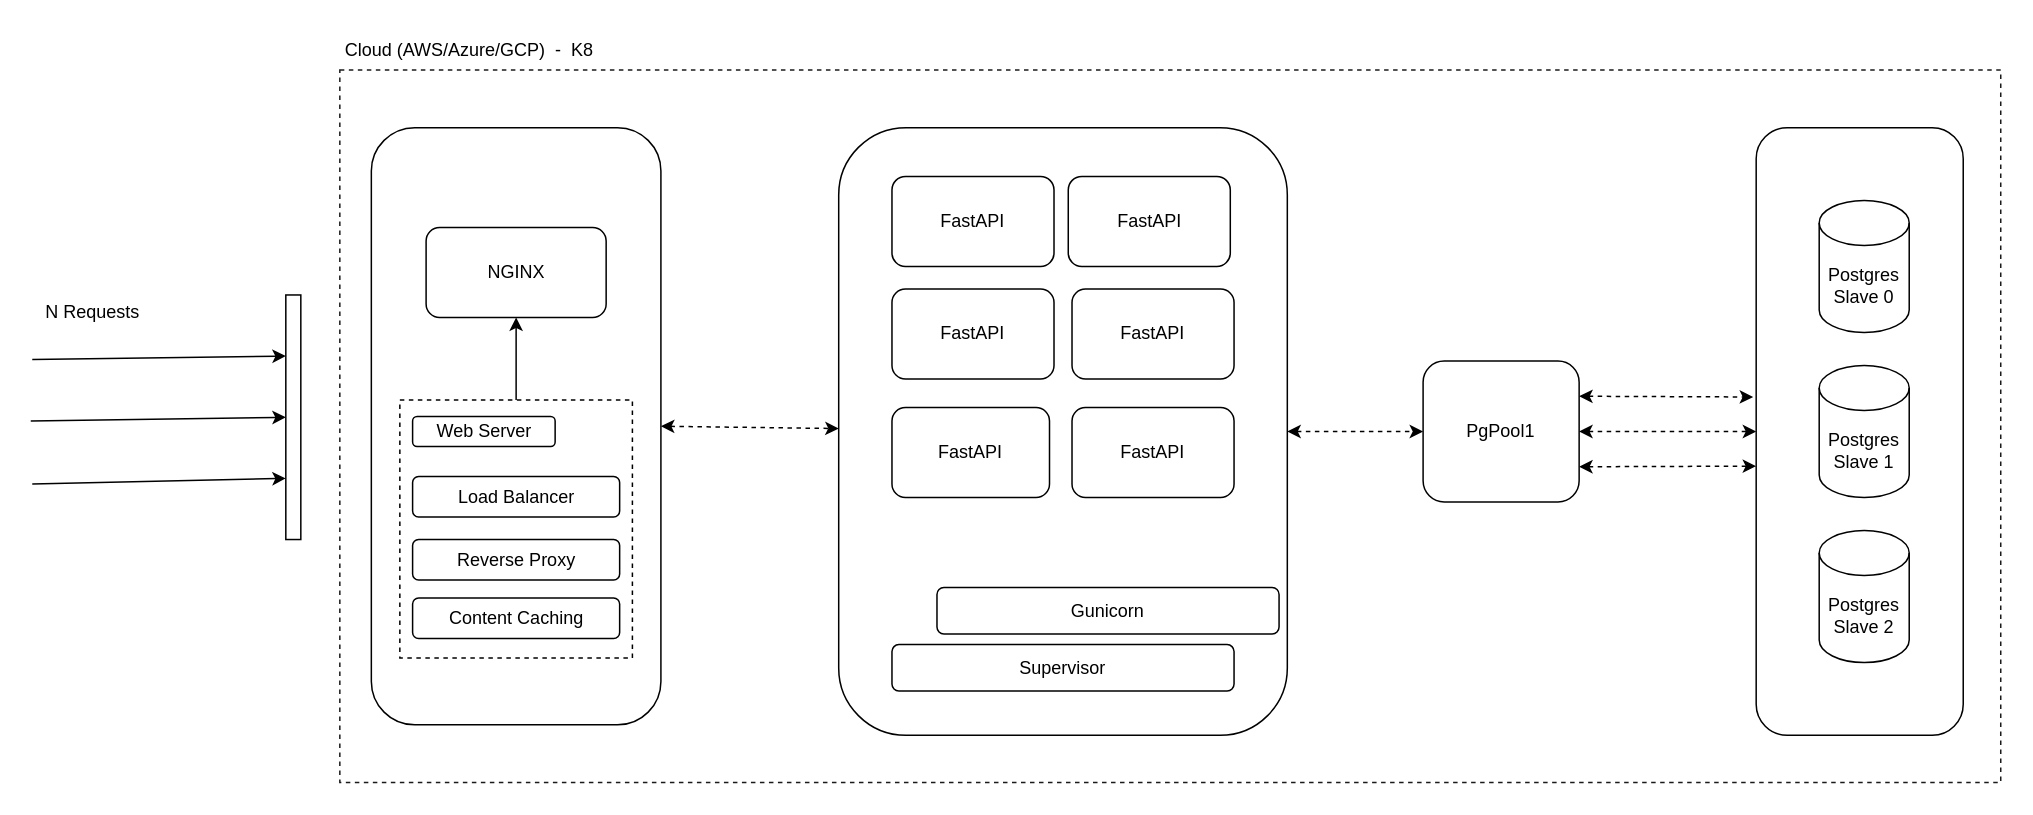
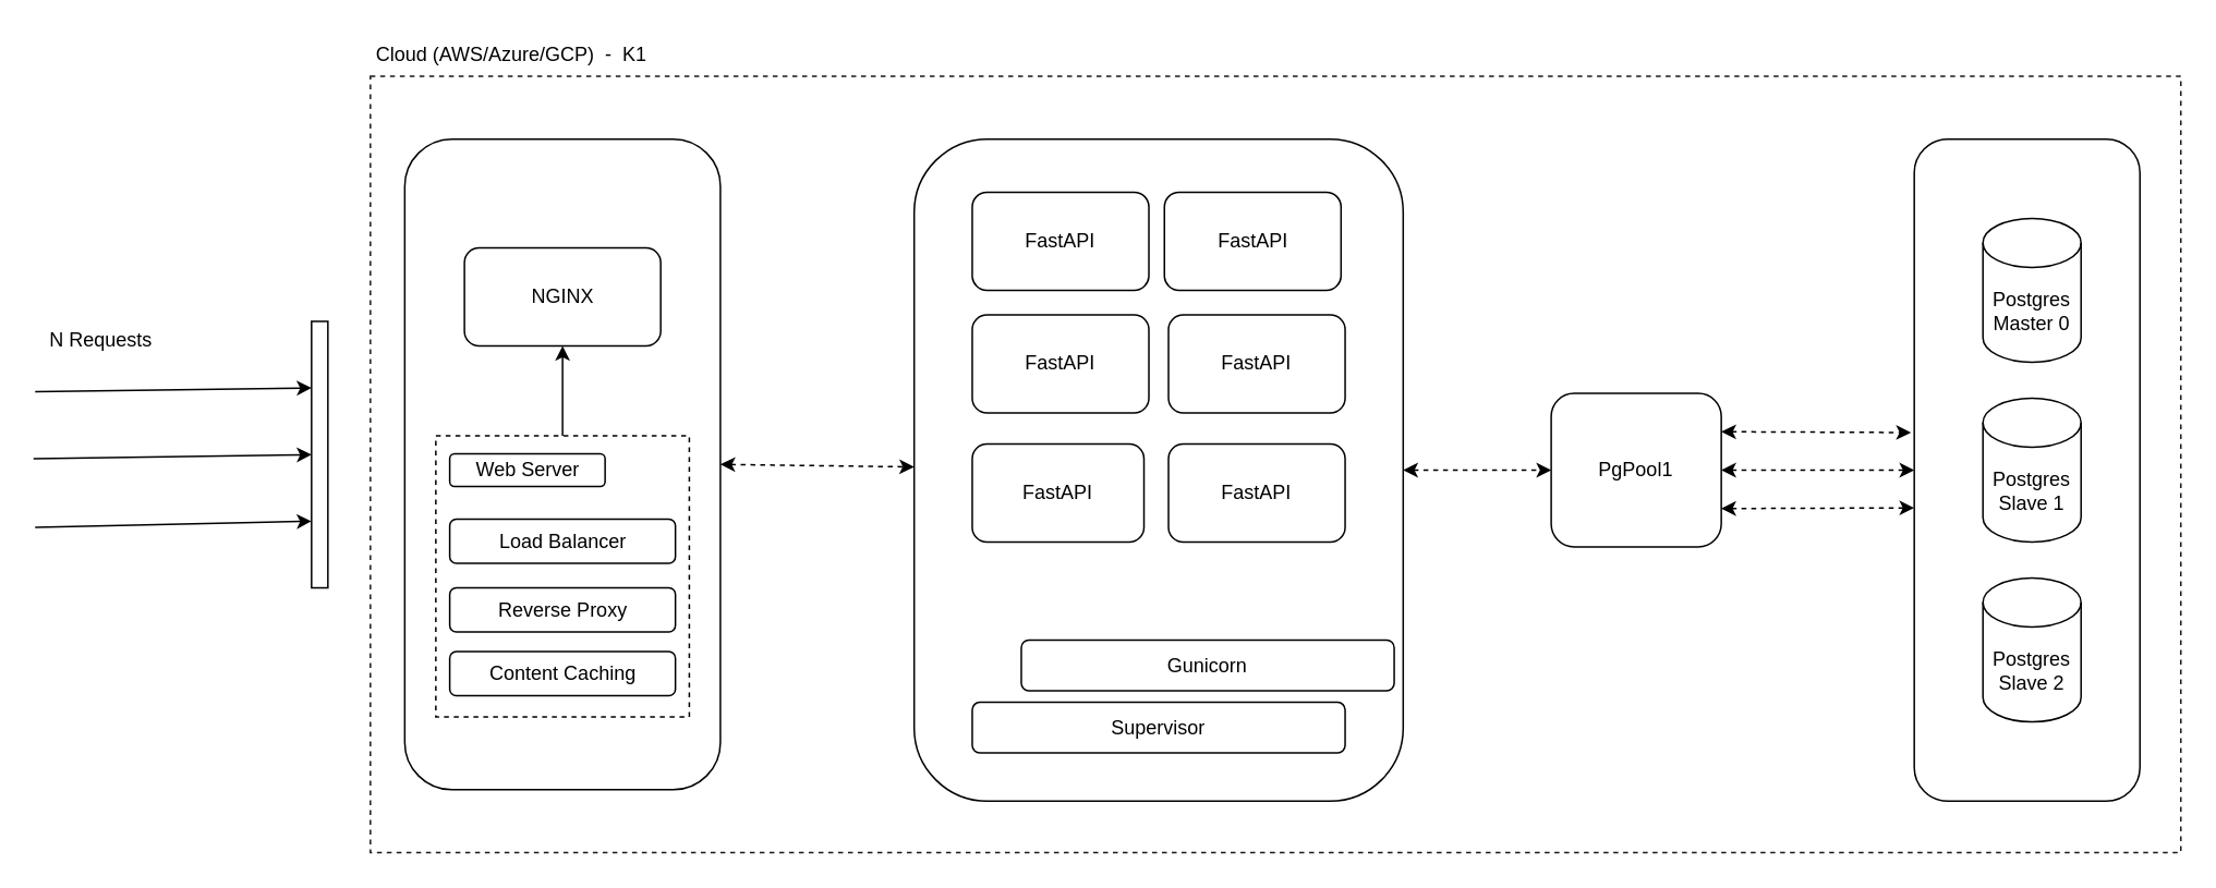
  <mxCell id="0" />
  <mxCell id="1" parent="0" />
  <mxCell id="2" style="edgeStyle=none;html=1;exitX=0.5;exitY=1;exitDx=0;exitDy=0;movable=0;resizable=0;rotatable=0;deletable=0;editable=0;connectable=0;locked=1;" parent="1" source="3" edge="1"><mxGeometry relative="1" as="geometry"><mxPoint x="707" y="464.6" as="targetPoint" /></mxGeometry></mxCell>
  <mxCell id="3" value="" style="rounded=0;whiteSpace=wrap;html=1;dashed=1;movable=0;resizable=0;rotatable=0;deletable=0;editable=0;connectable=0;locked=1;strokeColor=#1A1A1A;" parent="1" vertex="1"><mxGeometry x="226" y="46" width="1107" height="475" as="geometry" /></mxCell>
  <mxCell id="4" value="NGINX" style="rounded=1;whiteSpace=wrap;html=1;movable=0;resizable=0;rotatable=0;deletable=0;editable=0;connectable=0;locked=1;" parent="1" vertex="1"><mxGeometry x="283.5" y="151" width="120" height="60" as="geometry" /></mxCell>
  <mxCell id="5" value="FastAPI" style="rounded=1;whiteSpace=wrap;html=1;movable=0;resizable=0;rotatable=0;deletable=0;editable=0;connectable=0;locked=1;" parent="1" vertex="1"><mxGeometry x="594" y="271" width="105" height="60" as="geometry" /></mxCell>
  <mxCell id="6" value="FastAPI" style="rounded=1;whiteSpace=wrap;html=1;movable=0;resizable=0;rotatable=0;deletable=0;editable=0;connectable=0;locked=1;" parent="1" vertex="1"><mxGeometry x="714" y="271" width="108" height="60" as="geometry" /></mxCell>
- <mxCell id="7" value="Postgres&lt;br&gt;Slave 0" style="shape=cylinder3;whiteSpace=wrap;html=1;boundedLbl=1;backgroundOutline=1;size=15;movable=0;resizable=0;rotatable=0;deletable=0;editable=0;connectable=0;locked=1;" parent="1" vertex="1"><mxGeometry x="1212" y="133" width="60" height="88" as="geometry" /></mxCell>
+ <mxCell id="7" value="Postgres&lt;br&gt;Master 0" style="shape=cylinder3;whiteSpace=wrap;html=1;boundedLbl=1;backgroundOutline=1;size=15;movable=0;resizable=0;rotatable=0;deletable=0;editable=0;connectable=0;locked=1;" parent="1" vertex="1"><mxGeometry x="1212" y="133" width="60" height="88" as="geometry" /></mxCell>
  <mxCell id="8" value="Gunicorn" style="rounded=1;whiteSpace=wrap;html=1;movable=0;resizable=0;rotatable=0;deletable=0;editable=0;connectable=0;locked=1;" parent="1" vertex="1"><mxGeometry x="624" y="391" width="228" height="31" as="geometry" /></mxCell>
  <mxCell id="9" value="" style="edgeStyle=orthogonalEdgeStyle;rounded=0;orthogonalLoop=1;jettySize=auto;html=1;movable=0;resizable=0;rotatable=0;deletable=0;editable=0;connectable=0;locked=1;" parent="1" source="10" target="4" edge="1"><mxGeometry relative="1" as="geometry" /></mxCell>
  <mxCell id="10" value="" style="rounded=0;whiteSpace=wrap;html=1;dashed=1;movable=0;resizable=0;rotatable=0;deletable=0;editable=0;connectable=0;locked=1;" parent="1" vertex="1"><mxGeometry x="266" y="266" width="155" height="172" as="geometry" /></mxCell>
  <mxCell id="11" value="Web Server" style="rounded=1;whiteSpace=wrap;html=1;movable=0;resizable=0;rotatable=0;deletable=0;editable=0;connectable=0;locked=1;" parent="1" vertex="1"><mxGeometry x="274.5" y="277" width="95" height="20" as="geometry" /></mxCell>
  <mxCell id="12" value="Load Balancer" style="rounded=1;whiteSpace=wrap;html=1;movable=0;resizable=0;rotatable=0;deletable=0;editable=0;connectable=0;locked=1;" parent="1" vertex="1"><mxGeometry x="274.5" y="317" width="138" height="27" as="geometry" /></mxCell>
  <mxCell id="13" value="Reverse Proxy" style="rounded=1;whiteSpace=wrap;html=1;movable=0;resizable=0;rotatable=0;deletable=0;editable=0;connectable=0;locked=1;" parent="1" vertex="1"><mxGeometry x="274.5" y="359" width="138" height="27" as="geometry" /></mxCell>
  <mxCell id="14" value="Content Caching" style="rounded=1;whiteSpace=wrap;html=1;movable=0;resizable=0;rotatable=0;deletable=0;editable=0;connectable=0;locked=1;" parent="1" vertex="1"><mxGeometry x="274.5" y="398" width="138" height="27" as="geometry" /></mxCell>
  <mxCell id="15" value="Supervisor" style="rounded=1;whiteSpace=wrap;html=1;movable=0;resizable=0;rotatable=0;deletable=0;editable=0;connectable=0;locked=1;" parent="1" vertex="1"><mxGeometry x="594" y="429" width="228" height="31" as="geometry" /></mxCell>
  <mxCell id="16" value="" style="rounded=1;whiteSpace=wrap;html=1;gradientColor=none;fillColor=none;movable=0;resizable=0;rotatable=0;deletable=0;editable=0;locked=1;connectable=0;" parent="1" vertex="1"><mxGeometry x="247" y="84.5" width="193" height="398" as="geometry" /></mxCell>
  <mxCell id="17" value="" style="rounded=1;whiteSpace=wrap;html=1;gradientColor=none;fillColor=none;movable=0;resizable=0;rotatable=0;deletable=0;editable=0;locked=1;connectable=0;" parent="1" vertex="1"><mxGeometry x="558.5" y="84.5" width="299" height="405" as="geometry" /></mxCell>
- <mxCell id="18" value="Cloud (AWS/Azure/GCP)&amp;nbsp; -&amp;nbsp; K8" style="text;html=1;align=center;verticalAlign=middle;resizable=0;points=[];autosize=1;strokeColor=none;fillColor=none;movable=0;rotatable=0;deletable=0;editable=0;locked=1;connectable=0;" parent="1" vertex="1"><mxGeometry x="219.5" y="20" width="184" height="26" as="geometry" /></mxCell>
+ <mxCell id="18" value="Cloud (AWS/Azure/GCP)&amp;nbsp; -&amp;nbsp; K1" style="text;html=1;align=center;verticalAlign=middle;resizable=0;points=[];autosize=1;strokeColor=none;fillColor=none;movable=0;rotatable=0;deletable=0;editable=0;locked=1;connectable=0;" parent="1" vertex="1"><mxGeometry x="219.5" y="20" width="184" height="26" as="geometry" /></mxCell>
  <mxCell id="19" value="FastAPI" style="rounded=1;whiteSpace=wrap;html=1;movable=0;resizable=0;rotatable=0;deletable=0;editable=0;connectable=0;locked=1;" parent="1" vertex="1"><mxGeometry x="714" y="192" width="108" height="60" as="geometry" /></mxCell>
  <mxCell id="20" value="FastAPI" style="rounded=1;whiteSpace=wrap;html=1;movable=0;resizable=0;rotatable=0;deletable=0;editable=0;connectable=0;locked=1;" parent="1" vertex="1"><mxGeometry x="594" y="192" width="108" height="60" as="geometry" /></mxCell>
  <mxCell id="21" value="FastAPI" style="rounded=1;whiteSpace=wrap;html=1;movable=0;resizable=0;rotatable=0;deletable=0;editable=0;connectable=0;locked=1;" parent="1" vertex="1"><mxGeometry x="711.5" y="117" width="108" height="60" as="geometry" /></mxCell>
  <mxCell id="22" value="FastAPI" style="rounded=1;whiteSpace=wrap;html=1;movable=0;resizable=0;rotatable=0;deletable=0;editable=0;connectable=0;locked=1;" parent="1" vertex="1"><mxGeometry x="594" y="117" width="108" height="60" as="geometry" /></mxCell>
  <mxCell id="23" value="" style="rounded=1;whiteSpace=wrap;html=1;gradientColor=none;fillColor=none;movable=0;resizable=0;rotatable=0;deletable=0;editable=0;locked=1;connectable=0;" parent="1" vertex="1"><mxGeometry x="1170" y="84.5" width="138" height="405" as="geometry" /></mxCell>
  <mxCell id="24" value="Postgres&lt;br&gt;Slave 1" style="shape=cylinder3;whiteSpace=wrap;html=1;boundedLbl=1;backgroundOutline=1;size=15;movable=0;resizable=0;rotatable=0;deletable=0;editable=0;connectable=0;locked=1;" parent="1" vertex="1"><mxGeometry x="1212" y="243" width="60" height="88" as="geometry" /></mxCell>
  <mxCell id="25" value="Postgres&lt;br&gt;Slave 2" style="shape=cylinder3;whiteSpace=wrap;html=1;boundedLbl=1;backgroundOutline=1;size=15;movable=0;resizable=0;rotatable=0;deletable=0;editable=0;connectable=0;locked=1;" parent="1" vertex="1"><mxGeometry x="1212" y="353" width="60" height="88" as="geometry" /></mxCell>
  <mxCell id="26" value="PgPool1" style="rounded=1;whiteSpace=wrap;html=1;gradientColor=none;fillColor=none;movable=0;resizable=0;rotatable=0;deletable=0;editable=0;locked=1;connectable=0;" parent="1" vertex="1"><mxGeometry x="948" y="240" width="104" height="94" as="geometry" /></mxCell>
  <mxCell id="27" value="" style="endArrow=classic;startArrow=classic;html=1;rounded=0;exitX=1;exitY=0.5;exitDx=0;exitDy=0;movable=0;resizable=0;rotatable=0;deletable=0;editable=0;connectable=0;locked=1;dashed=1;" parent="1" source="16" target="17" edge="1"><mxGeometry width="50" height="50" relative="1" as="geometry"><mxPoint x="389.996" y="-167.002" as="sourcePoint" /><mxPoint x="563" y="-87" as="targetPoint" /></mxGeometry></mxCell>
  <mxCell id="28" value="" style="endArrow=classic;startArrow=classic;html=1;rounded=0;exitX=1;exitY=0.25;exitDx=0;exitDy=0;movable=0;resizable=0;rotatable=0;deletable=0;editable=0;connectable=0;locked=1;dashed=1;" parent="1" source="26" edge="1"><mxGeometry width="50" height="50" relative="1" as="geometry"><mxPoint x="1073" y="137" as="sourcePoint" /><mxPoint x="1168" y="264" as="targetPoint" /></mxGeometry></mxCell>
  <mxCell id="29" value="" style="endArrow=classic;startArrow=classic;html=1;rounded=0;exitX=1;exitY=0.5;exitDx=0;exitDy=0;movable=0;resizable=0;rotatable=0;deletable=0;editable=0;connectable=0;locked=1;dashed=1;entryX=0;entryY=0.5;entryDx=0;entryDy=0;" parent="1" source="17" target="26" edge="1"><mxGeometry width="50" height="50" relative="1" as="geometry"><mxPoint x="905" y="142" as="sourcePoint" /><mxPoint x="1024" y="143" as="targetPoint" /></mxGeometry></mxCell>
  <mxCell id="30" value="" style="endArrow=classic;startArrow=classic;html=1;rounded=0;exitX=1;exitY=0.75;exitDx=0;exitDy=0;movable=0;resizable=0;rotatable=0;deletable=0;editable=0;connectable=0;locked=1;dashed=1;entryX=0;entryY=0.557;entryDx=0;entryDy=0;entryPerimeter=0;" parent="1" source="26" target="23" edge="1"><mxGeometry width="50" height="50" relative="1" as="geometry"><mxPoint x="1045" y="398" as="sourcePoint" /><mxPoint x="1164" y="399" as="targetPoint" /></mxGeometry></mxCell>
  <mxCell id="31" value="" style="endArrow=classic;startArrow=classic;html=1;rounded=0;exitX=1;exitY=0.5;exitDx=0;exitDy=0;movable=0;resizable=0;rotatable=0;deletable=0;editable=0;connectable=0;locked=1;dashed=1;entryX=0;entryY=0.5;entryDx=0;entryDy=0;" parent="1" source="26" target="23" edge="1"><mxGeometry width="50" height="50" relative="1" as="geometry"><mxPoint x="1032" y="394" as="sourcePoint" /><mxPoint x="1151" y="395" as="targetPoint" /></mxGeometry></mxCell>
  <mxCell id="32" value="" style="endArrow=classic;html=1;rounded=0;entryX=0;entryY=0.75;entryDx=0;entryDy=0;movable=0;resizable=0;rotatable=0;deletable=0;editable=0;locked=1;connectable=0;" parent="1" target="35" edge="1"><mxGeometry width="50" height="50" relative="1" as="geometry"><mxPoint x="21" y="322" as="sourcePoint" /><mxPoint x="187" y="332" as="targetPoint" /></mxGeometry></mxCell>
  <mxCell id="33" value="" style="endArrow=classic;html=1;rounded=0;entryX=0;entryY=0.5;entryDx=0;entryDy=0;movable=0;resizable=0;rotatable=0;deletable=0;editable=0;locked=1;connectable=0;" parent="1" target="35" edge="1"><mxGeometry width="50" height="50" relative="1" as="geometry"><mxPoint x="20" y="280" as="sourcePoint" /><mxPoint x="128" y="299" as="targetPoint" /></mxGeometry></mxCell>
  <mxCell id="34" value="" style="endArrow=classic;html=1;rounded=0;entryX=0;entryY=0.25;entryDx=0;entryDy=0;movable=0;resizable=0;rotatable=0;deletable=0;editable=0;locked=1;connectable=0;" parent="1" target="35" edge="1"><mxGeometry width="50" height="50" relative="1" as="geometry"><mxPoint x="21" y="239" as="sourcePoint" /><mxPoint x="117" y="204" as="targetPoint" /></mxGeometry></mxCell>
  <mxCell id="35" value="" style="rounded=0;whiteSpace=wrap;html=1;movable=0;resizable=0;rotatable=0;deletable=0;editable=0;locked=1;connectable=0;" parent="1" vertex="1"><mxGeometry x="190" y="196" width="10" height="163" as="geometry" /></mxCell>
  <mxCell id="36" value="N Requests" style="text;html=1;align=center;verticalAlign=middle;resizable=0;points=[];autosize=1;strokeColor=none;fillColor=none;movable=0;rotatable=0;deletable=0;editable=0;locked=1;connectable=0;" parent="1" vertex="1"><mxGeometry x="20" y="195" width="81" height="26" as="geometry" /></mxCell>
